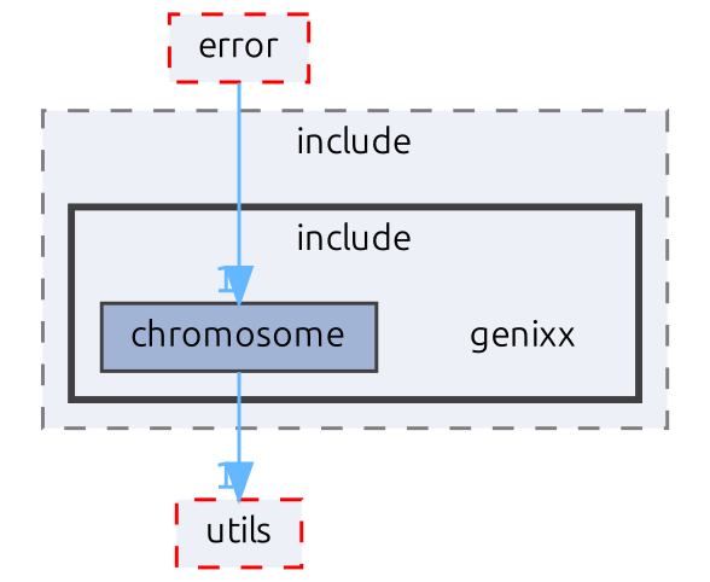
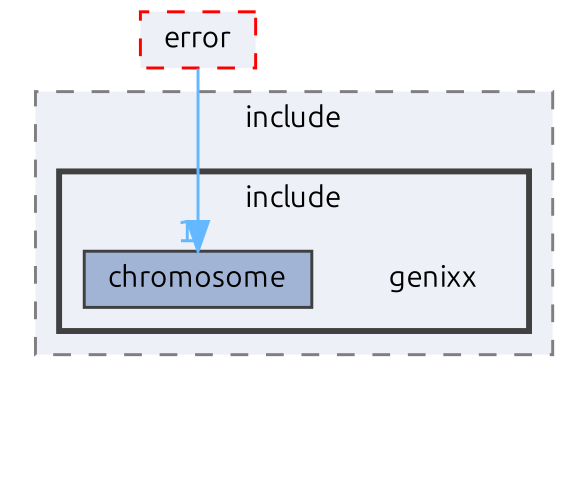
  digraph {
    compound=true
    fontname=Ubuntu
    node [fontname=Ubuntu fontsize=10 shape=box color=red fillcolor="#edf0f7" style="filled,dashed"]
    edge [color=steelblue1 fontcolor=steelblue1 fontname=Ubuntu fontsize=10 headlabel=1 labeldistance=1.5 labelfontname=Helvetica labelfontsize=10]
    n1 [height=0.2 label=genixx shape=plaintext width=0.4 color="" fillcolor="" style=""]
    n2 [color=grey25 fillcolor="#a2b4d6" height=0.2 label=chromosome style=filled width=0.4]
-   n3 [height=0.2 label=utils width=0.4]
    n4 [height=0.2 label=error width=0.4]
    subgraph cluster_1 {
      bgcolor="#edf0f7"
      fontsize=10
      label=include
      pencolor=grey50
      style="filled,dashed"
      subgraph cluster_2 {
        bgcolor="#edf0f7"
        fontsize=10
        label=include
        pencolor=grey25
        style="filled,bold"
        n1
        n2
      }
    }
-   n2 -> n3
    n4 -> n2
  }
